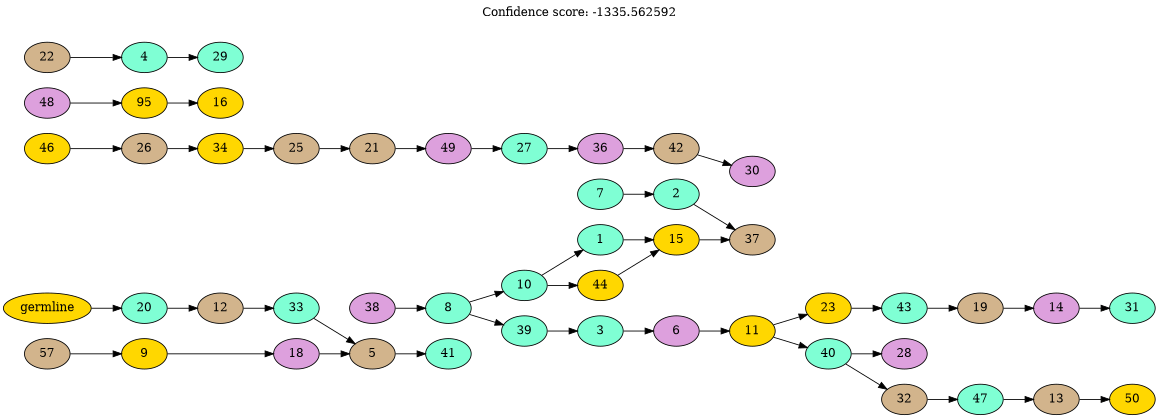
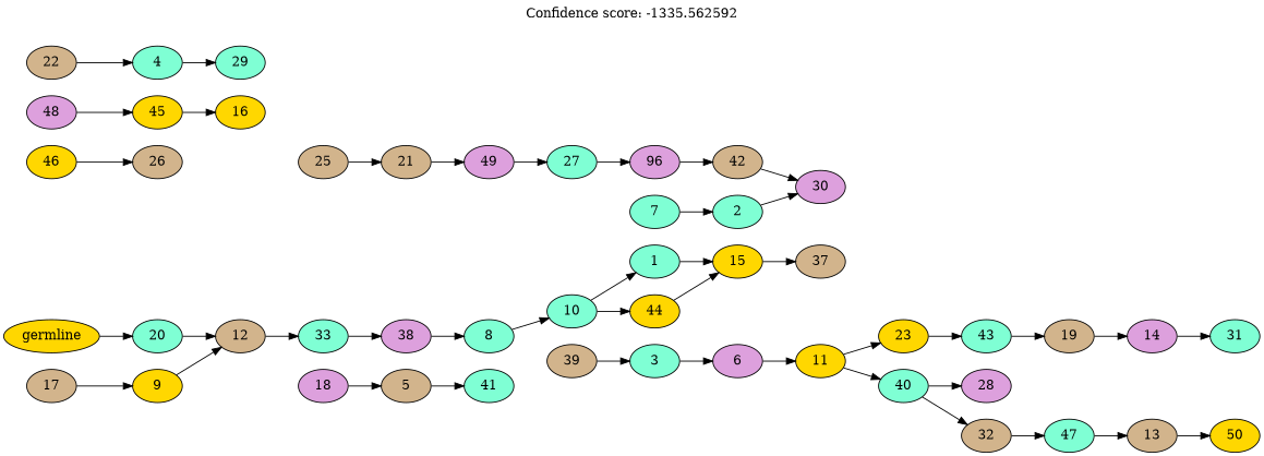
  digraph {
    label="Confidence score: -1335.562592"
    labelloc=t
    rankdir=LR
    node [fillcolor=aquamarine style=filled]
    n1 [label=2]
    n2 [fillcolor=plum label=30]
    n3 [label=7]
    n4 [fillcolor=tan label=42]
-   n5 [fillcolor=plum label=36]
+   n5 [fillcolor=plum label=96]
    n6 [label=27]
    n7 [fillcolor=plum label=49]
    n8 [fillcolor=tan label=21]
    n9 [fillcolor=tan label=25]
-   n10 [fillcolor=gold label=34]
    n11 [fillcolor=tan label=26]
    n12 [fillcolor=gold label=46]
    n13 [label=31]
    n14 [fillcolor=plum label=14]
    n15 [fillcolor=tan label=19]
    n16 [label=43]
    n17 [fillcolor=tan label=5]
    n18 [label=41]
    n19 [fillcolor=plum label=18]
    n20 [fillcolor=gold label=9]
-   n21 [fillcolor=tan label=57]
+   n21 [fillcolor=tan label=17]
    n22 [fillcolor=gold label=16]
-   n23 [fillcolor=gold label=95]
+   n23 [fillcolor=gold label=45]
    n24 [fillcolor=plum label=48]
    n25 [fillcolor=gold label=23]
    n26 [fillcolor=tan label=13]
    n27 [fillcolor=gold label=50]
    n28 [label=47]
    n29 [fillcolor=tan label=32]
    n30 [fillcolor=plum label=28]
    n31 [label=40]
    n32 [fillcolor=gold label=11]
    n33 [fillcolor=plum label=6]
    n34 [label=3]
-   n35 [label=39]
+   n35 [fillcolor=tan label=39]
    n36 [fillcolor=gold label=15]
    n37 [fillcolor=tan label=37]
    n38 [fillcolor=gold label=44]
    n39 [label=29]
    n40 [label=4]
    n41 [fillcolor=tan label=22]
    n42 [label=1]
    n43 [label=10]
    n44 [label=8]
    n45 [fillcolor=plum label=38]
    n46 [label=33]
    n47 [fillcolor=tan label=12]
    n48 [label=20]
    n49 [fillcolor=gold label=germline]
-   n1 -> n37
+   n1 -> n2
    n3 -> n1
    n4 -> n2
    n5 -> n4
    n6 -> n5
    n7 -> n6
    n8 -> n7
    n9 -> n8
-   n10 -> n9
-   n11 -> n10
    n12 -> n11
    n14 -> n13
    n15 -> n14
    n16 -> n15
    n17 -> n18
    n19 -> n17
-   n20 -> n19
+   n20 -> n47
    n21 -> n20
    n23 -> n22
    n24 -> n23
    n25 -> n16
    n26 -> n27
    n28 -> n26
    n29 -> n28
    n31 -> n29
    n31 -> n30
    n32 -> n25
    n32 -> n31
    n33 -> n32
    n34 -> n33
    n35 -> n34
    n36 -> n37
    n38 -> n36
    n40 -> n39
    n41 -> n40
    n42 -> n36
    n43 -> n38
    n43 -> n42
-   n44 -> n35
    n44 -> n43
    n45 -> n44
-   n46 -> n17
+   n46 -> n45
    n47 -> n46
    n48 -> n47
    n49 -> n48
  }
